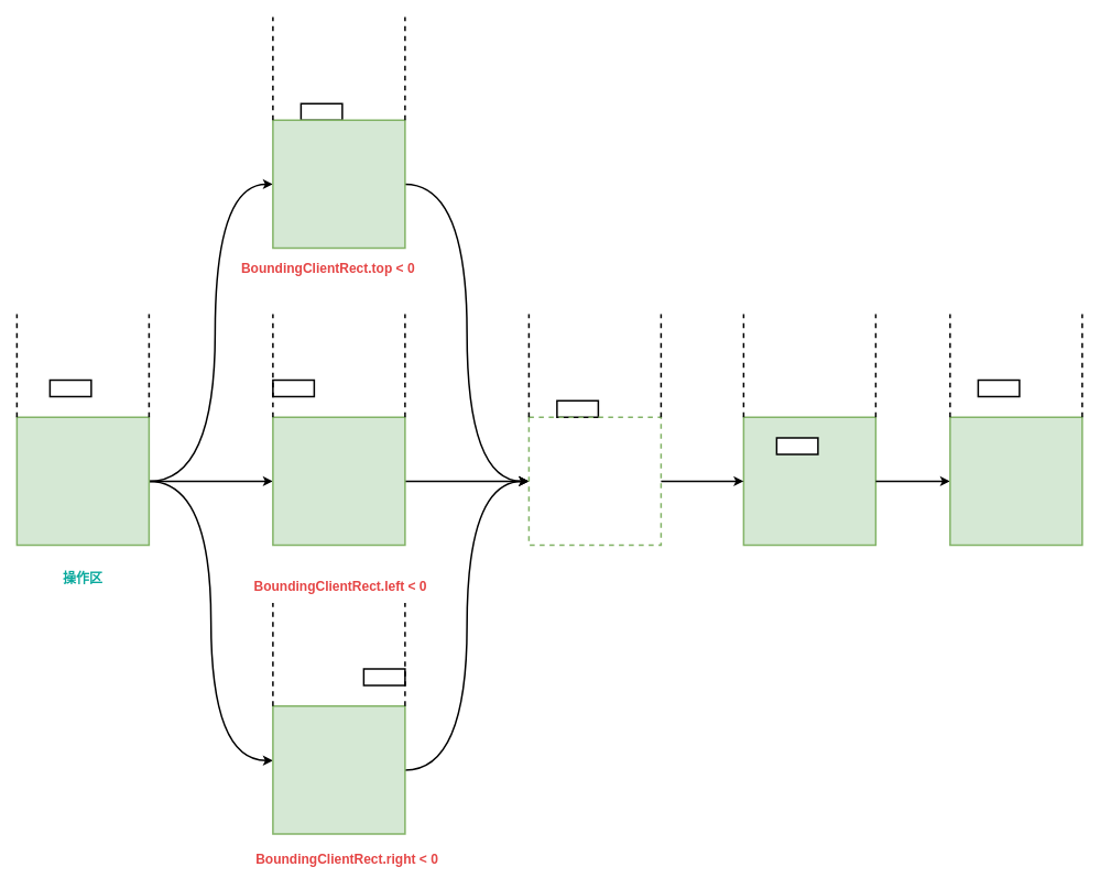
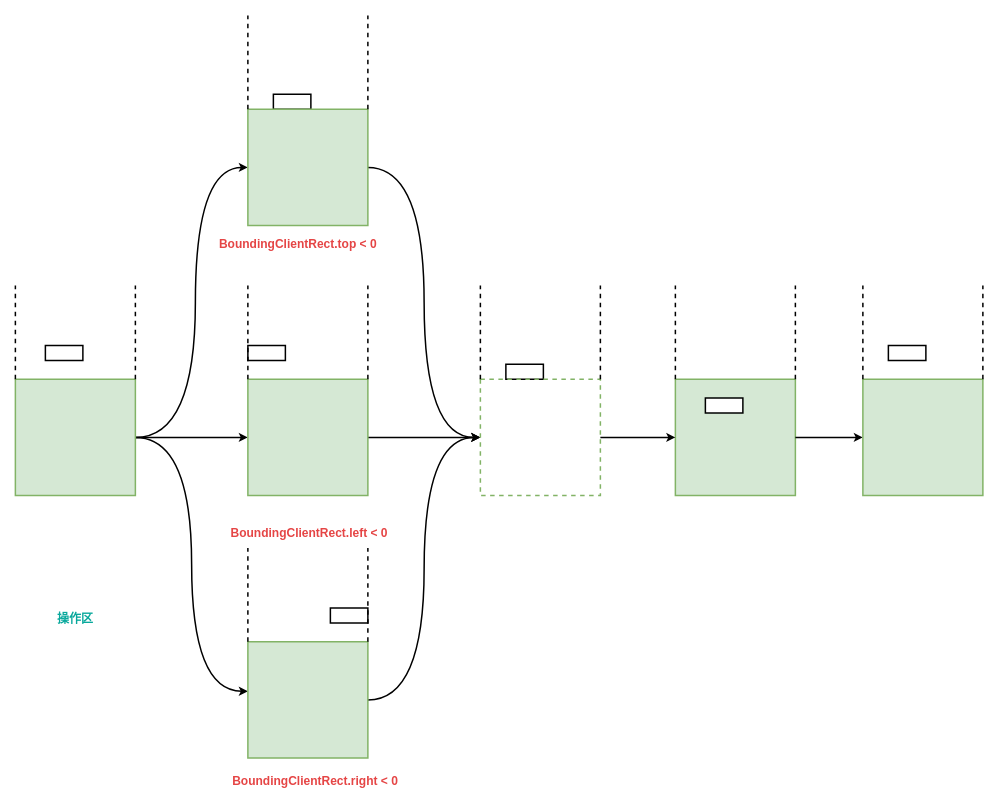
  <mxCell id="0" />
  <mxCell id="1" parent="0" />
  <mxCell id="2" value="" style="rounded=0;whiteSpace=wrap;html=1;glass=0;strokeWidth=2;fillColor=#d5e8d4;strokeColor=#82b366;" vertex="1" parent="1"><mxGeometry x="900" y="505" width="160" height="155" as="geometry" /></mxCell>
  <mxCell id="3" value="" style="rounded=0;whiteSpace=wrap;html=1;strokeWidth=2;" vertex="1" parent="1"><mxGeometry x="60" y="460" width="50" height="20" as="geometry" /></mxCell>
  <mxCell id="4" style="edgeStyle=orthogonalEdgeStyle;rounded=0;orthogonalLoop=1;jettySize=auto;html=1;entryX=0;entryY=0.5;entryDx=0;entryDy=0;strokeWidth=2;curved=1;" edge="1" parent="1" source="7" target="13"><mxGeometry relative="1" as="geometry"><Array as="points"><mxPoint x="260" y="583" /><mxPoint x="260" y="223" /></Array></mxGeometry></mxCell>
  <mxCell id="5" style="edgeStyle=orthogonalEdgeStyle;curved=1;rounded=0;orthogonalLoop=1;jettySize=auto;html=1;entryX=0;entryY=0.5;entryDx=0;entryDy=0;strokeWidth=2;" edge="1" parent="1" source="7" target="18"><mxGeometry relative="1" as="geometry" /></mxCell>
  <mxCell id="6" style="edgeStyle=orthogonalEdgeStyle;curved=1;rounded=0;orthogonalLoop=1;jettySize=auto;html=1;entryX=0;entryY=0.426;entryDx=0;entryDy=0;entryPerimeter=0;strokeWidth=2;" edge="1" parent="1" source="7" target="23"><mxGeometry relative="1" as="geometry" /></mxCell>
  <mxCell id="7" value="" style="rounded=0;whiteSpace=wrap;html=1;glass=0;strokeWidth=2;fillColor=#d5e8d4;strokeColor=#82b366;" vertex="1" parent="1"><mxGeometry x="20" y="505" width="160" height="155" as="geometry" /></mxCell>
- <mxCell id="8" value="&lt;b&gt;&lt;font color=&quot;#08a89c&quot; style=&quot;font-size: 16px;&quot;&gt;操作区&lt;/font&gt;&lt;/b&gt;" style="text;html=1;strokeColor=none;fillColor=none;align=center;verticalAlign=middle;whiteSpace=wrap;rounded=0;" vertex="1" parent="1"><mxGeometry x="70" y="685" width="60" height="30" as="geometry" /></mxCell>
+ <mxCell id="8" value="&lt;b&gt;&lt;font color=&quot;#08a89c&quot; style=&quot;font-size: 16px;&quot;&gt;操作区&lt;/font&gt;&lt;/b&gt;" style="text;html=1;strokeColor=none;fillColor=none;align=center;verticalAlign=middle;whiteSpace=wrap;rounded=0;" vertex="1" parent="1"><mxGeometry x="70" y="810" width="60" height="30" as="geometry" /></mxCell>
  <mxCell id="9" value="" style="endArrow=none;html=1;rounded=0;strokeWidth=2;dashed=1;" edge="1" parent="1"><mxGeometry width="50" height="50" relative="1" as="geometry"><mxPoint x="20" y="505" as="sourcePoint" /><mxPoint x="20" y="380" as="targetPoint" /></mxGeometry></mxCell>
  <mxCell id="10" value="" style="endArrow=none;html=1;rounded=0;strokeWidth=2;dashed=1;" edge="1" parent="1"><mxGeometry width="50" height="50" relative="1" as="geometry"><mxPoint x="180" y="505" as="sourcePoint" /><mxPoint x="180" y="380" as="targetPoint" /></mxGeometry></mxCell>
  <mxCell id="11" value="" style="rounded=0;whiteSpace=wrap;html=1;strokeWidth=2;" vertex="1" parent="1"><mxGeometry x="364" y="125" width="50" height="20" as="geometry" /></mxCell>
  <mxCell id="12" style="edgeStyle=orthogonalEdgeStyle;curved=1;rounded=0;orthogonalLoop=1;jettySize=auto;html=1;entryX=0;entryY=0.5;entryDx=0;entryDy=0;strokeWidth=2;" edge="1" parent="1" source="13" target="31"><mxGeometry relative="1" as="geometry" /></mxCell>
  <mxCell id="13" value="" style="rounded=0;whiteSpace=wrap;html=1;glass=0;strokeWidth=2;fillColor=#d5e8d4;strokeColor=#82b366;" vertex="1" parent="1"><mxGeometry x="330" y="145" width="160" height="155" as="geometry" /></mxCell>
  <mxCell id="14" value="" style="endArrow=none;html=1;rounded=0;strokeWidth=2;dashed=1;" edge="1" parent="1"><mxGeometry width="50" height="50" relative="1" as="geometry"><mxPoint x="330" y="145" as="sourcePoint" /><mxPoint x="330" y="20" as="targetPoint" /></mxGeometry></mxCell>
  <mxCell id="15" value="" style="endArrow=none;html=1;rounded=0;strokeWidth=2;dashed=1;" edge="1" parent="1"><mxGeometry width="50" height="50" relative="1" as="geometry"><mxPoint x="490" y="145" as="sourcePoint" /><mxPoint x="490" y="20" as="targetPoint" /></mxGeometry></mxCell>
  <mxCell id="16" value="" style="rounded=0;whiteSpace=wrap;html=1;strokeWidth=2;" vertex="1" parent="1"><mxGeometry x="330" y="460" width="50" height="20" as="geometry" /></mxCell>
  <mxCell id="17" style="edgeStyle=orthogonalEdgeStyle;curved=1;rounded=0;orthogonalLoop=1;jettySize=auto;html=1;entryX=0;entryY=0.5;entryDx=0;entryDy=0;strokeWidth=2;" edge="1" parent="1" source="18" target="31"><mxGeometry relative="1" as="geometry" /></mxCell>
  <mxCell id="18" value="" style="rounded=0;whiteSpace=wrap;html=1;glass=0;strokeWidth=2;fillColor=#d5e8d4;strokeColor=#82b366;" vertex="1" parent="1"><mxGeometry x="330" y="505" width="160" height="155" as="geometry" /></mxCell>
  <mxCell id="19" value="" style="endArrow=none;html=1;rounded=0;strokeWidth=2;dashed=1;" edge="1" parent="1"><mxGeometry width="50" height="50" relative="1" as="geometry"><mxPoint x="330" y="505" as="sourcePoint" /><mxPoint x="330" y="380" as="targetPoint" /></mxGeometry></mxCell>
  <mxCell id="20" value="" style="endArrow=none;html=1;rounded=0;strokeWidth=2;dashed=1;" edge="1" parent="1"><mxGeometry width="50" height="50" relative="1" as="geometry"><mxPoint x="490" y="505" as="sourcePoint" /><mxPoint x="490" y="380" as="targetPoint" /></mxGeometry></mxCell>
  <mxCell id="21" value="" style="rounded=0;whiteSpace=wrap;html=1;strokeWidth=2;" vertex="1" parent="1"><mxGeometry x="440" y="810" width="50" height="20" as="geometry" /></mxCell>
  <mxCell id="22" style="edgeStyle=orthogonalEdgeStyle;curved=1;rounded=0;orthogonalLoop=1;jettySize=auto;html=1;entryX=0;entryY=0.5;entryDx=0;entryDy=0;strokeWidth=2;" edge="1" parent="1" source="23" target="31"><mxGeometry relative="1" as="geometry" /></mxCell>
  <mxCell id="23" value="" style="rounded=0;whiteSpace=wrap;html=1;glass=0;strokeWidth=2;fillColor=#d5e8d4;strokeColor=#82b366;" vertex="1" parent="1"><mxGeometry x="330" y="855" width="160" height="155" as="geometry" /></mxCell>
  <mxCell id="24" value="" style="endArrow=none;html=1;rounded=0;strokeWidth=2;dashed=1;" edge="1" parent="1"><mxGeometry width="50" height="50" relative="1" as="geometry"><mxPoint x="330" y="855" as="sourcePoint" /><mxPoint x="330" y="730" as="targetPoint" /></mxGeometry></mxCell>
  <mxCell id="25" value="" style="endArrow=none;html=1;rounded=0;strokeWidth=2;dashed=1;" edge="1" parent="1"><mxGeometry width="50" height="50" relative="1" as="geometry"><mxPoint x="490" y="855" as="sourcePoint" /><mxPoint x="490" y="730" as="targetPoint" /></mxGeometry></mxCell>
  <mxCell id="26" value="&lt;font color=&quot;#e54545&quot;&gt;&lt;span style=&quot;font-size: 16px;&quot;&gt;&lt;b&gt;BoundingClientRect.top &amp;lt; 0&lt;/b&gt;&lt;/span&gt;&lt;/font&gt;" style="text;html=1;strokeColor=none;fillColor=none;align=center;verticalAlign=middle;whiteSpace=wrap;rounded=0;" vertex="1" parent="1"><mxGeometry x="267.34" y="310" width="260" height="30" as="geometry" /></mxCell>
  <mxCell id="27" value="&lt;font color=&quot;#e54545&quot;&gt;&lt;span style=&quot;font-size: 16px;&quot;&gt;&lt;b&gt;BoundingClientRect.left &amp;lt; 0&lt;/b&gt;&lt;/span&gt;&lt;/font&gt;" style="text;html=1;strokeColor=none;fillColor=none;align=center;verticalAlign=middle;whiteSpace=wrap;rounded=0;" vertex="1" parent="1"><mxGeometry x="282.34" y="695" width="260" height="30" as="geometry" /></mxCell>
  <mxCell id="28" value="&lt;font color=&quot;#e54545&quot;&gt;&lt;span style=&quot;font-size: 16px;&quot;&gt;&lt;b&gt;BoundingClientRect.right &amp;lt; 0&lt;/b&gt;&lt;/span&gt;&lt;/font&gt;" style="text;html=1;strokeColor=none;fillColor=none;align=center;verticalAlign=middle;whiteSpace=wrap;rounded=0;" vertex="1" parent="1"><mxGeometry x="290" y="1025" width="260" height="30" as="geometry" /></mxCell>
  <mxCell id="29" value="" style="rounded=0;whiteSpace=wrap;html=1;strokeWidth=2;" vertex="1" parent="1"><mxGeometry x="674" y="485" width="50" height="20" as="geometry" /></mxCell>
  <mxCell id="30" style="edgeStyle=orthogonalEdgeStyle;curved=1;rounded=0;orthogonalLoop=1;jettySize=auto;html=1;entryX=0;entryY=0.5;entryDx=0;entryDy=0;strokeWidth=2;" edge="1" parent="1" source="31" target="2"><mxGeometry relative="1" as="geometry" /></mxCell>
  <mxCell id="31" value="" style="rounded=0;whiteSpace=wrap;html=1;glass=0;strokeWidth=2;fillColor=none;strokeColor=#82b366;dashed=1;" vertex="1" parent="1"><mxGeometry x="640" y="505" width="160" height="155" as="geometry" /></mxCell>
  <mxCell id="32" value="" style="endArrow=none;html=1;rounded=0;strokeWidth=2;dashed=1;" edge="1" parent="1"><mxGeometry width="50" height="50" relative="1" as="geometry"><mxPoint x="640" y="505" as="sourcePoint" /><mxPoint x="640" y="380" as="targetPoint" /></mxGeometry></mxCell>
  <mxCell id="33" value="" style="endArrow=none;html=1;rounded=0;strokeWidth=2;dashed=1;" edge="1" parent="1"><mxGeometry width="50" height="50" relative="1" as="geometry"><mxPoint x="800" y="505" as="sourcePoint" /><mxPoint x="800" y="380" as="targetPoint" /></mxGeometry></mxCell>
  <mxCell id="34" value="" style="rounded=0;whiteSpace=wrap;html=1;strokeWidth=2;" vertex="1" parent="1"><mxGeometry x="940" y="530" width="50" height="20" as="geometry" /></mxCell>
  <mxCell id="35" style="edgeStyle=orthogonalEdgeStyle;curved=1;rounded=0;orthogonalLoop=1;jettySize=auto;html=1;exitX=1;exitY=0.5;exitDx=0;exitDy=0;entryX=0;entryY=0.5;entryDx=0;entryDy=0;strokeWidth=2;" edge="1" parent="1" source="2" target="39"><mxGeometry relative="1" as="geometry" /></mxCell>
  <mxCell id="36" value="" style="endArrow=none;html=1;rounded=0;strokeWidth=2;dashed=1;" edge="1" parent="1"><mxGeometry width="50" height="50" relative="1" as="geometry"><mxPoint x="900" y="505" as="sourcePoint" /><mxPoint x="900" y="380" as="targetPoint" /></mxGeometry></mxCell>
  <mxCell id="37" value="" style="endArrow=none;html=1;rounded=0;strokeWidth=2;dashed=1;" edge="1" parent="1"><mxGeometry width="50" height="50" relative="1" as="geometry"><mxPoint x="1060" y="505" as="sourcePoint" /><mxPoint x="1060" y="380" as="targetPoint" /></mxGeometry></mxCell>
  <mxCell id="38" value="" style="rounded=0;whiteSpace=wrap;html=1;strokeWidth=2;" vertex="1" parent="1"><mxGeometry x="1184" y="460" width="50" height="20" as="geometry" /></mxCell>
  <mxCell id="39" value="" style="rounded=0;whiteSpace=wrap;html=1;glass=0;strokeWidth=2;fillColor=#d5e8d4;strokeColor=#82b366;" vertex="1" parent="1"><mxGeometry x="1150" y="505" width="160" height="155" as="geometry" /></mxCell>
  <mxCell id="40" value="" style="endArrow=none;html=1;rounded=0;strokeWidth=2;dashed=1;" edge="1" parent="1"><mxGeometry width="50" height="50" relative="1" as="geometry"><mxPoint x="1150" y="505" as="sourcePoint" /><mxPoint x="1150" y="380" as="targetPoint" /></mxGeometry></mxCell>
  <mxCell id="41" value="" style="endArrow=none;html=1;rounded=0;strokeWidth=2;dashed=1;" edge="1" parent="1"><mxGeometry width="50" height="50" relative="1" as="geometry"><mxPoint x="1310" y="505" as="sourcePoint" /><mxPoint x="1310" y="380" as="targetPoint" /></mxGeometry></mxCell>
